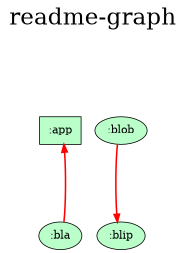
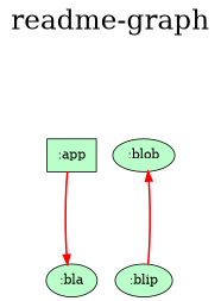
  digraph {
    fontsize=30
    label="readme-graph\n "
    labelloc=t
    rankdir=TB
    ranksep=1.4
    node [fillcolor="#baffc9" style=filled]
    edge [color=red style=bold]
    ":app" [shape=box]
    ":bla"
    ":blob"
    ":blip"
    subgraph sub_1 {
      rank=same
      ":app"
    }
-   ":bla" -> ":app"
-   ":blob" -> ":blip"
+   ":app" -> ":bla"
+   ":blip" -> ":blob"
  }
